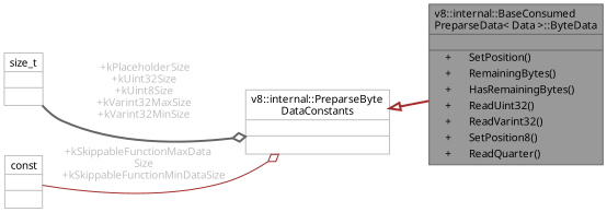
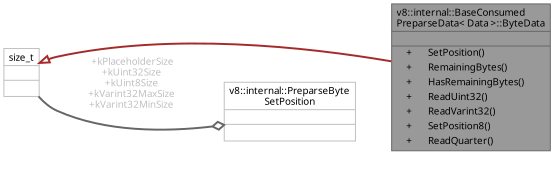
  digraph {
    rankdir=LR
    node [color=grey75 fillcolor=white fontname="Cascadia Code NF" fontsize=10 shape=plain style=filled]
    edge [color=brown fontname="Cascadia Code NF" fontsize=10 labelfontname="Cascadia Code NF" labelfontsize=10 style=bold arrowhead=odiamond fontcolor=grey]
    n1 [color=gray40 fillcolor=grey60 fontcolor=black height=0.2 label=<<TABLE CELLBORDER="0" BORDER="1"><TR><TD COLSPAN="2" CELLPADDING="1" CELLSPACING="0">v8::internal::BaseConsumed<BR ALIGN="LEFT"/>PreparseData&lt; Data &gt;::ByteData</TD></TR> <HR/> <TR><TD COLSPAN="2" CELLPADDING="1" CELLSPACING="0">&nbsp;</TD></TR> <HR/> <TR><TD VALIGN="top" CELLPADDING="1" CELLSPACING="0">+</TD><TD VALIGN="top" ALIGN="LEFT" CELLPADDING="1" CELLSPACING="0">SetPosition()<BR ALIGN="LEFT"/></TD></TR> <TR><TD VALIGN="top" CELLPADDING="1" CELLSPACING="0">+</TD><TD VALIGN="top" ALIGN="LEFT" CELLPADDING="1" CELLSPACING="0">RemainingBytes()<BR ALIGN="LEFT"/></TD></TR> <TR><TD VALIGN="top" CELLPADDING="1" CELLSPACING="0">+</TD><TD VALIGN="top" ALIGN="LEFT" CELLPADDING="1" CELLSPACING="0">HasRemainingBytes()<BR ALIGN="LEFT"/></TD></TR> <TR><TD VALIGN="top" CELLPADDING="1" CELLSPACING="0">+</TD><TD VALIGN="top" ALIGN="LEFT" CELLPADDING="1" CELLSPACING="0">ReadUint32()<BR ALIGN="LEFT"/></TD></TR> <TR><TD VALIGN="top" CELLPADDING="1" CELLSPACING="0">+</TD><TD VALIGN="top" ALIGN="LEFT" CELLPADDING="1" CELLSPACING="0">ReadVarint32()<BR ALIGN="LEFT"/></TD></TR> <TR><TD VALIGN="top" CELLPADDING="1" CELLSPACING="0">+</TD><TD VALIGN="top" ALIGN="LEFT" CELLPADDING="1" CELLSPACING="0">SetPosition8()<BR ALIGN="LEFT"/></TD></TR> <TR><TD VALIGN="top" CELLPADDING="1" CELLSPACING="0">+</TD><TD VALIGN="top" ALIGN="LEFT" CELLPADDING="1" CELLSPACING="0">ReadQuarter()<BR ALIGN="LEFT"/></TD></TR> </TABLE>> width=0.4]
-   n2 [height=0.2 label=<<TABLE CELLBORDER="0" BORDER="1"><TR><TD COLSPAN="2" CELLPADDING="1" CELLSPACING="0">v8::internal::PreparseByte<BR ALIGN="LEFT"/>DataConstants</TD></TR> <HR/> <TR><TD COLSPAN="2" CELLPADDING="1" CELLSPACING="0">&nbsp;</TD></TR> <HR/> <TR><TD COLSPAN="2" CELLPADDING="1" CELLSPACING="0">&nbsp;</TD></TR> </TABLE>> width=0.4]
+   n2 [height=0.2 label=<<TABLE CELLBORDER="0" BORDER="1"><TR><TD COLSPAN="2" CELLPADDING="1" CELLSPACING="0">v8::internal::PreparseByte<BR ALIGN="LEFT"/>SetPosition</TD></TR> <HR/> <TR><TD COLSPAN="2" CELLPADDING="1" CELLSPACING="0">&nbsp;</TD></TR> <HR/> <TR><TD COLSPAN="2" CELLPADDING="1" CELLSPACING="0">&nbsp;</TD></TR> </TABLE>> width=0.4]
    n3 [height=0.2 label=<<TABLE CELLBORDER="0" BORDER="1"><TR><TD COLSPAN="2" CELLPADDING="1" CELLSPACING="0">size_t</TD></TR> <HR/> <TR><TD COLSPAN="2" CELLPADDING="1" CELLSPACING="0">&nbsp;</TD></TR> <HR/> <TR><TD COLSPAN="2" CELLPADDING="1" CELLSPACING="0">&nbsp;</TD></TR> </TABLE>> width=0.4]
-   n4 [height=0.2 label=<<TABLE CELLBORDER="0" BORDER="1"><TR><TD COLSPAN="2" CELLPADDING="1" CELLSPACING="0">const</TD></TR> <HR/> <TR><TD COLSPAN="2" CELLPADDING="1" CELLSPACING="0">&nbsp;</TD></TR> <HR/> <TR><TD COLSPAN="2" CELLPADDING="1" CELLSPACING="0">&nbsp;</TD></TR> </TABLE>> width=0.4]
-   n2 -> n1 [arrowtail=onormal dir=back arrowhead="" fontcolor=""]
+   n3 -> n1 [arrowtail=onormal dir=back arrowhead="" fontcolor=""]
    n3 -> n2 [color=gray40 label=" +kPlaceholderSize\n+kUint32Size\n+kUint8Size\n+kVarint32MaxSize\n+kVarint32MinSize"]
-   n4 -> n2 [label=" +kSkippableFunctionMaxData\lSize\n+kSkippableFunctionMinDataSize" style=solid]
  }
